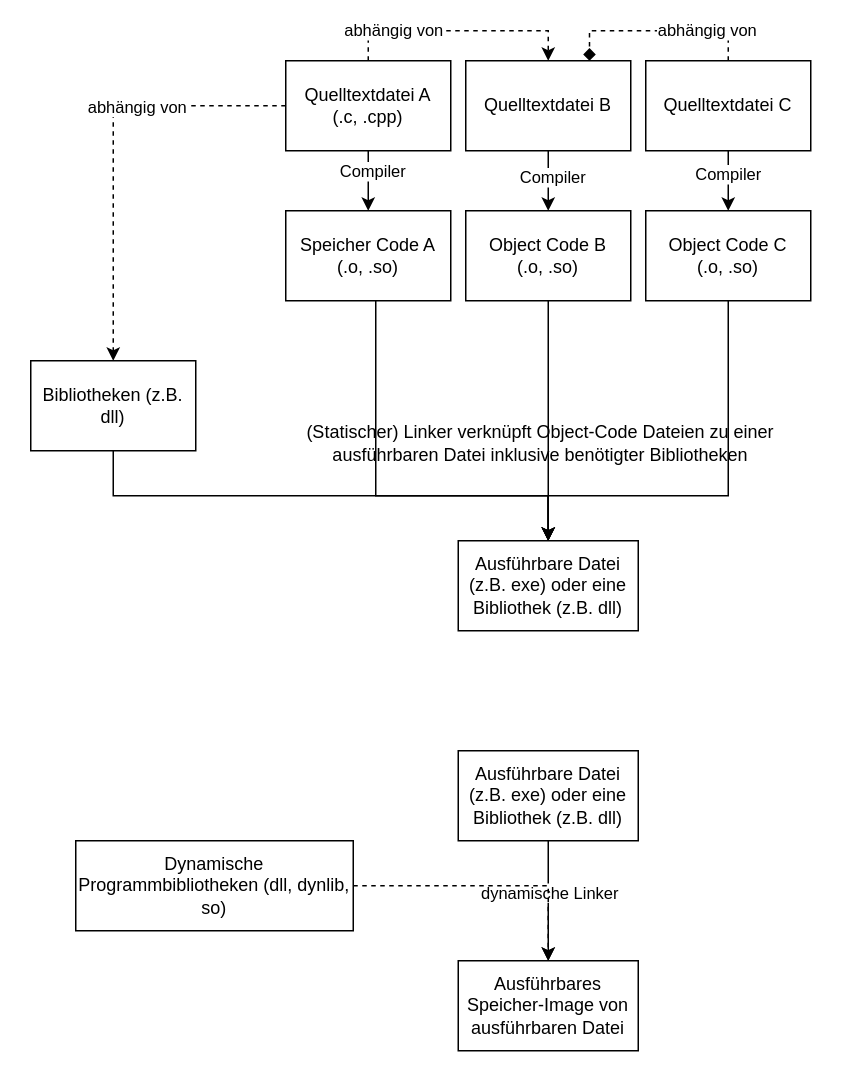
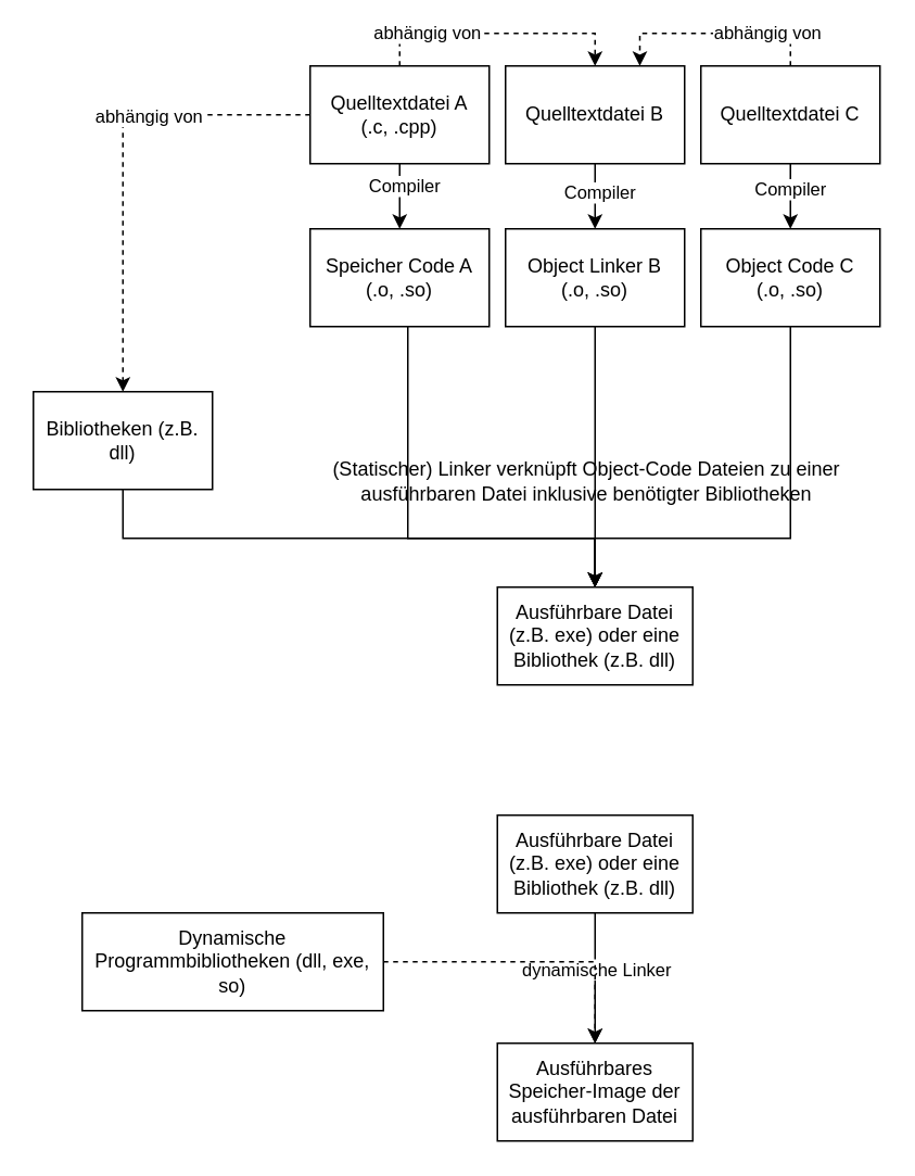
  <mxCell id="0" />
  <mxCell id="1" parent="0" />
  <mxCell id="2" style="edgeStyle=orthogonalEdgeStyle;rounded=0;orthogonalLoop=1;jettySize=auto;html=1;" edge="1" parent="1" source="8" target="10"><mxGeometry relative="1" as="geometry" /></mxCell>
  <mxCell id="3" value="Compiler" style="edgeLabel;html=1;align=center;verticalAlign=middle;resizable=0;points=[];" vertex="1" connectable="0" parent="2"><mxGeometry x="-0.341" y="2" relative="1" as="geometry"><mxPoint as="offset" /></mxGeometry></mxCell>
  <mxCell id="4" style="edgeStyle=orthogonalEdgeStyle;rounded=0;orthogonalLoop=1;jettySize=auto;html=1;entryX=0.5;entryY=0;entryDx=0;entryDy=0;dashed=1;" edge="1" parent="1" source="8" target="13"><mxGeometry relative="1" as="geometry"><Array as="points"><mxPoint x="245" y="20" /><mxPoint x="365" y="20" /></Array></mxGeometry></mxCell>
  <mxCell id="5" value="abhängig von" style="edgeLabel;html=1;align=center;verticalAlign=middle;resizable=0;points=[];" vertex="1" connectable="0" parent="4"><mxGeometry x="-0.55" y="1" relative="1" as="geometry"><mxPoint as="offset" /></mxGeometry></mxCell>
  <mxCell id="6" style="edgeStyle=orthogonalEdgeStyle;rounded=0;orthogonalLoop=1;jettySize=auto;html=1;dashed=1;" edge="1" parent="1" source="8" target="26"><mxGeometry relative="1" as="geometry" /></mxCell>
  <mxCell id="7" value="abhängig von" style="edgeLabel;html=1;align=center;verticalAlign=middle;resizable=0;points=[];" vertex="1" connectable="0" parent="6"><mxGeometry x="-0.298" relative="1" as="geometry"><mxPoint as="offset" /></mxGeometry></mxCell>
  <mxCell id="8" value="Quelltextdatei A&lt;div&gt;(.c, .cpp)&lt;/div&gt;" style="rounded=0;whiteSpace=wrap;html=1;" vertex="1" parent="1"><mxGeometry x="190" y="40" width="110" height="60" as="geometry" /></mxCell>
  <mxCell id="9" style="edgeStyle=orthogonalEdgeStyle;rounded=0;orthogonalLoop=1;jettySize=auto;html=1;" edge="1" parent="1" source="10" target="23"><mxGeometry relative="1" as="geometry"><Array as="points"><mxPoint x="250" y="330" /></Array></mxGeometry></mxCell>
  <mxCell id="10" value="Speicher Code A&lt;div&gt;(.o, .so)&lt;/div&gt;" style="rounded=0;whiteSpace=wrap;html=1;" vertex="1" parent="1"><mxGeometry x="190" y="140" width="110" height="60" as="geometry" /></mxCell>
  <mxCell id="11" style="edgeStyle=orthogonalEdgeStyle;rounded=0;orthogonalLoop=1;jettySize=auto;html=1;" edge="1" parent="1" source="13" target="20"><mxGeometry relative="1" as="geometry" /></mxCell>
  <mxCell id="12" value="Compiler" style="edgeLabel;html=1;align=center;verticalAlign=middle;resizable=0;points=[];" vertex="1" connectable="0" parent="11"><mxGeometry x="-0.135" y="2" relative="1" as="geometry"><mxPoint as="offset" /></mxGeometry></mxCell>
  <mxCell id="13" value="Quelltextdatei B" style="rounded=0;whiteSpace=wrap;html=1;" vertex="1" parent="1"><mxGeometry x="310" y="40" width="110" height="60" as="geometry" /></mxCell>
  <mxCell id="14" style="edgeStyle=orthogonalEdgeStyle;rounded=0;orthogonalLoop=1;jettySize=auto;html=1;" edge="1" parent="1" source="18" target="22"><mxGeometry relative="1" as="geometry" /></mxCell>
  <mxCell id="15" value="Compiler" style="edgeLabel;html=1;align=center;verticalAlign=middle;resizable=0;points=[];" vertex="1" connectable="0" parent="14"><mxGeometry x="-0.272" y="-1" relative="1" as="geometry"><mxPoint as="offset" /></mxGeometry></mxCell>
- <mxCell id="16" style="edgeStyle=orthogonalEdgeStyle;rounded=0;orthogonalLoop=1;jettySize=auto;html=1;entryX=0.75;entryY=0;entryDx=0;entryDy=0;dashed=1;endArrow=diamond;" edge="1" parent="1" source="18" target="13"><mxGeometry relative="1" as="geometry"><Array as="points"><mxPoint x="485" y="20" /><mxPoint x="393" y="20" /></Array></mxGeometry></mxCell>
+ <mxCell id="16" style="edgeStyle=orthogonalEdgeStyle;rounded=0;orthogonalLoop=1;jettySize=auto;html=1;entryX=0.75;entryY=0;entryDx=0;entryDy=0;dashed=1;" edge="1" parent="1" source="18" target="13"><mxGeometry relative="1" as="geometry"><Array as="points"><mxPoint x="485" y="20" /><mxPoint x="393" y="20" /></Array></mxGeometry></mxCell>
  <mxCell id="17" value="abhängig von" style="edgeLabel;html=1;align=center;verticalAlign=middle;resizable=0;points=[];" vertex="1" connectable="0" parent="16"><mxGeometry x="-0.471" y="-1" relative="1" as="geometry"><mxPoint as="offset" /></mxGeometry></mxCell>
  <mxCell id="18" value="Quelltextdatei C" style="rounded=0;whiteSpace=wrap;html=1;" vertex="1" parent="1"><mxGeometry x="430" y="40" width="110" height="60" as="geometry" /></mxCell>
  <mxCell id="19" style="edgeStyle=orthogonalEdgeStyle;rounded=0;orthogonalLoop=1;jettySize=auto;html=1;" edge="1" parent="1" source="20" target="23"><mxGeometry relative="1" as="geometry" /></mxCell>
- <mxCell id="20" value="Object Code B&lt;div&gt;(.o, .so)&lt;/div&gt;" style="rounded=0;whiteSpace=wrap;html=1;" vertex="1" parent="1"><mxGeometry x="310" y="140" width="110" height="60" as="geometry" /></mxCell>
+ <mxCell id="20" value="Object Linker B&lt;div&gt;(.o, .so)&lt;/div&gt;" style="rounded=0;whiteSpace=wrap;html=1;" vertex="1" parent="1"><mxGeometry x="310" y="140" width="110" height="60" as="geometry" /></mxCell>
  <mxCell id="21" style="edgeStyle=orthogonalEdgeStyle;rounded=0;orthogonalLoop=1;jettySize=auto;html=1;" edge="1" parent="1" source="22" target="23"><mxGeometry relative="1" as="geometry"><Array as="points"><mxPoint x="485" y="330" /><mxPoint x="365" y="330" /></Array></mxGeometry></mxCell>
  <mxCell id="22" value="Object Code C&lt;div&gt;(.o, .so)&lt;/div&gt;" style="rounded=0;whiteSpace=wrap;html=1;" vertex="1" parent="1"><mxGeometry x="430" y="140" width="110" height="60" as="geometry" /></mxCell>
  <mxCell id="23" value="Ausführbare Datei (z.B. exe) oder eine Bibliothek (z.B. dll)" style="rounded=0;whiteSpace=wrap;html=1;" vertex="1" parent="1"><mxGeometry x="305" y="360" width="120" height="60" as="geometry" /></mxCell>
  <mxCell id="24" value="(Statischer) Linker verknüpft Object-Code Dateien zu einer ausführbaren Datei inklusive benötigter Bibliotheken" style="text;html=1;align=center;verticalAlign=middle;whiteSpace=wrap;rounded=0;" vertex="1" parent="1"><mxGeometry x="180" y="280" width="360" height="30" as="geometry" /></mxCell>
  <mxCell id="25" style="edgeStyle=orthogonalEdgeStyle;rounded=0;orthogonalLoop=1;jettySize=auto;html=1;" edge="1" parent="1" source="26" target="23"><mxGeometry relative="1" as="geometry"><Array as="points"><mxPoint x="75" y="330" /><mxPoint x="365" y="330" /></Array></mxGeometry></mxCell>
  <mxCell id="26" value="Bibliotheken (z.B. dll)" style="rounded=0;whiteSpace=wrap;html=1;" vertex="1" parent="1"><mxGeometry x="20" y="240" width="110" height="60" as="geometry" /></mxCell>
  <mxCell id="27" style="edgeStyle=orthogonalEdgeStyle;rounded=0;orthogonalLoop=1;jettySize=auto;html=1;" edge="1" parent="1" source="29" target="30"><mxGeometry relative="1" as="geometry" /></mxCell>
  <mxCell id="28" value="dynamische Linker" style="edgeLabel;html=1;align=center;verticalAlign=middle;resizable=0;points=[];" vertex="1" connectable="0" parent="27"><mxGeometry x="-0.15" relative="1" as="geometry"><mxPoint as="offset" /></mxGeometry></mxCell>
  <mxCell id="29" value="Ausführbare Datei (z.B. exe) oder eine Bibliothek (z.B. dll)" style="rounded=0;whiteSpace=wrap;html=1;" vertex="1" parent="1"><mxGeometry x="305" y="500" width="120" height="60" as="geometry" /></mxCell>
- <mxCell id="30" value="Ausführbares Speicher-Image von ausführbaren Datei" style="rounded=0;whiteSpace=wrap;html=1;" vertex="1" parent="1"><mxGeometry x="305" y="640" width="120" height="60" as="geometry" /></mxCell>
+ <mxCell id="30" value="Ausführbares Speicher-Image der ausführbaren Datei" style="rounded=0;whiteSpace=wrap;html=1;" vertex="1" parent="1"><mxGeometry x="305" y="640" width="120" height="60" as="geometry" /></mxCell>
  <mxCell id="31" style="edgeStyle=orthogonalEdgeStyle;rounded=0;orthogonalLoop=1;jettySize=auto;html=1;entryX=0.5;entryY=0;entryDx=0;entryDy=0;dashed=1;" edge="1" parent="1" source="32" target="30"><mxGeometry relative="1" as="geometry" /></mxCell>
- <mxCell id="32" value="Dynamische Programmbibliotheken (dll, dynlib, so)" style="rounded=0;whiteSpace=wrap;html=1;" vertex="1" parent="1"><mxGeometry x="50" y="560" width="185" height="60" as="geometry" /></mxCell>
+ <mxCell id="32" value="Dynamische Programmbibliotheken (dll, exe, so)" style="rounded=0;whiteSpace=wrap;html=1;" vertex="1" parent="1"><mxGeometry x="50" y="560" width="185" height="60" as="geometry" /></mxCell>
